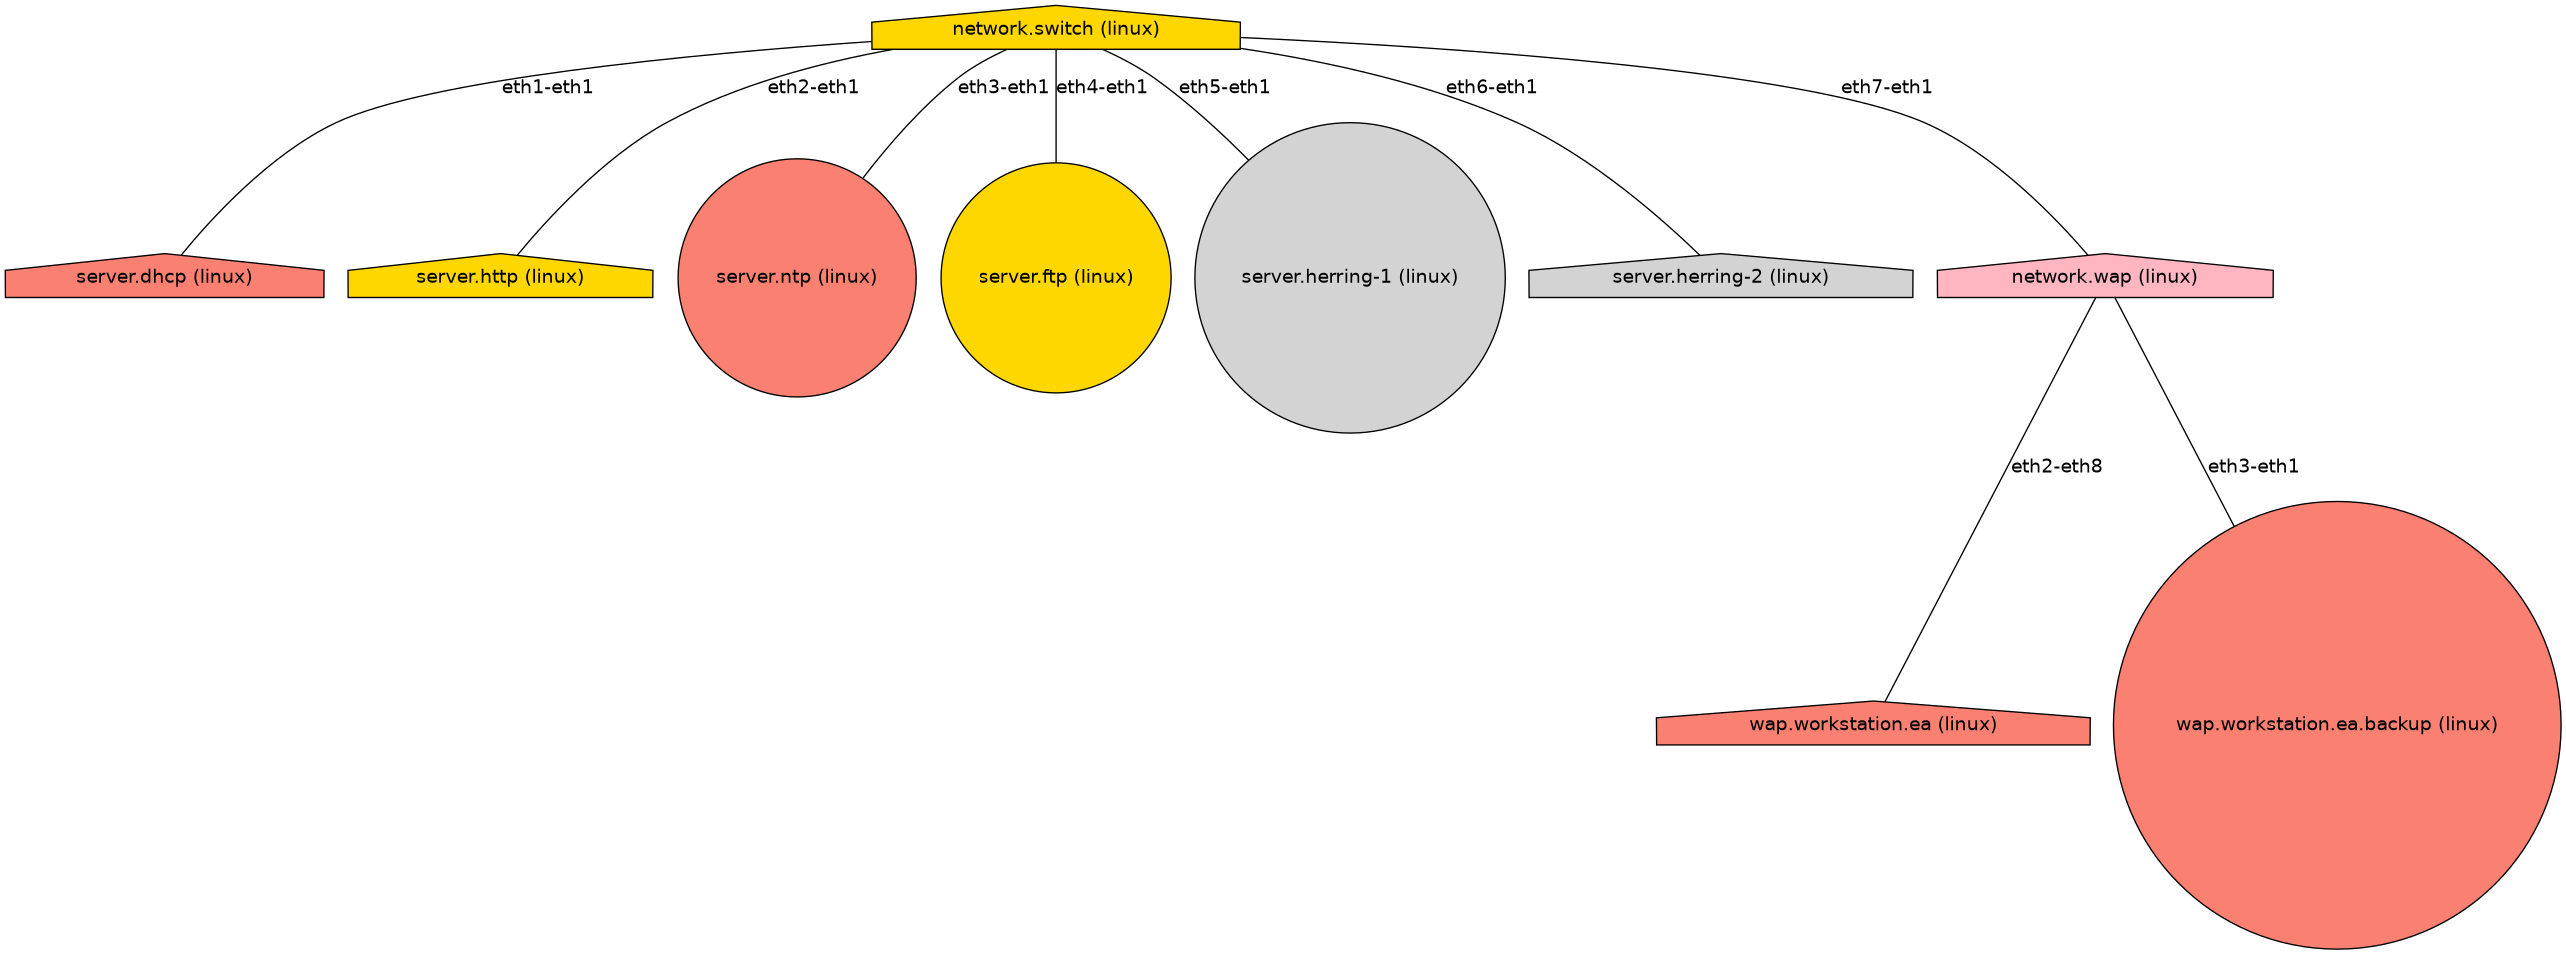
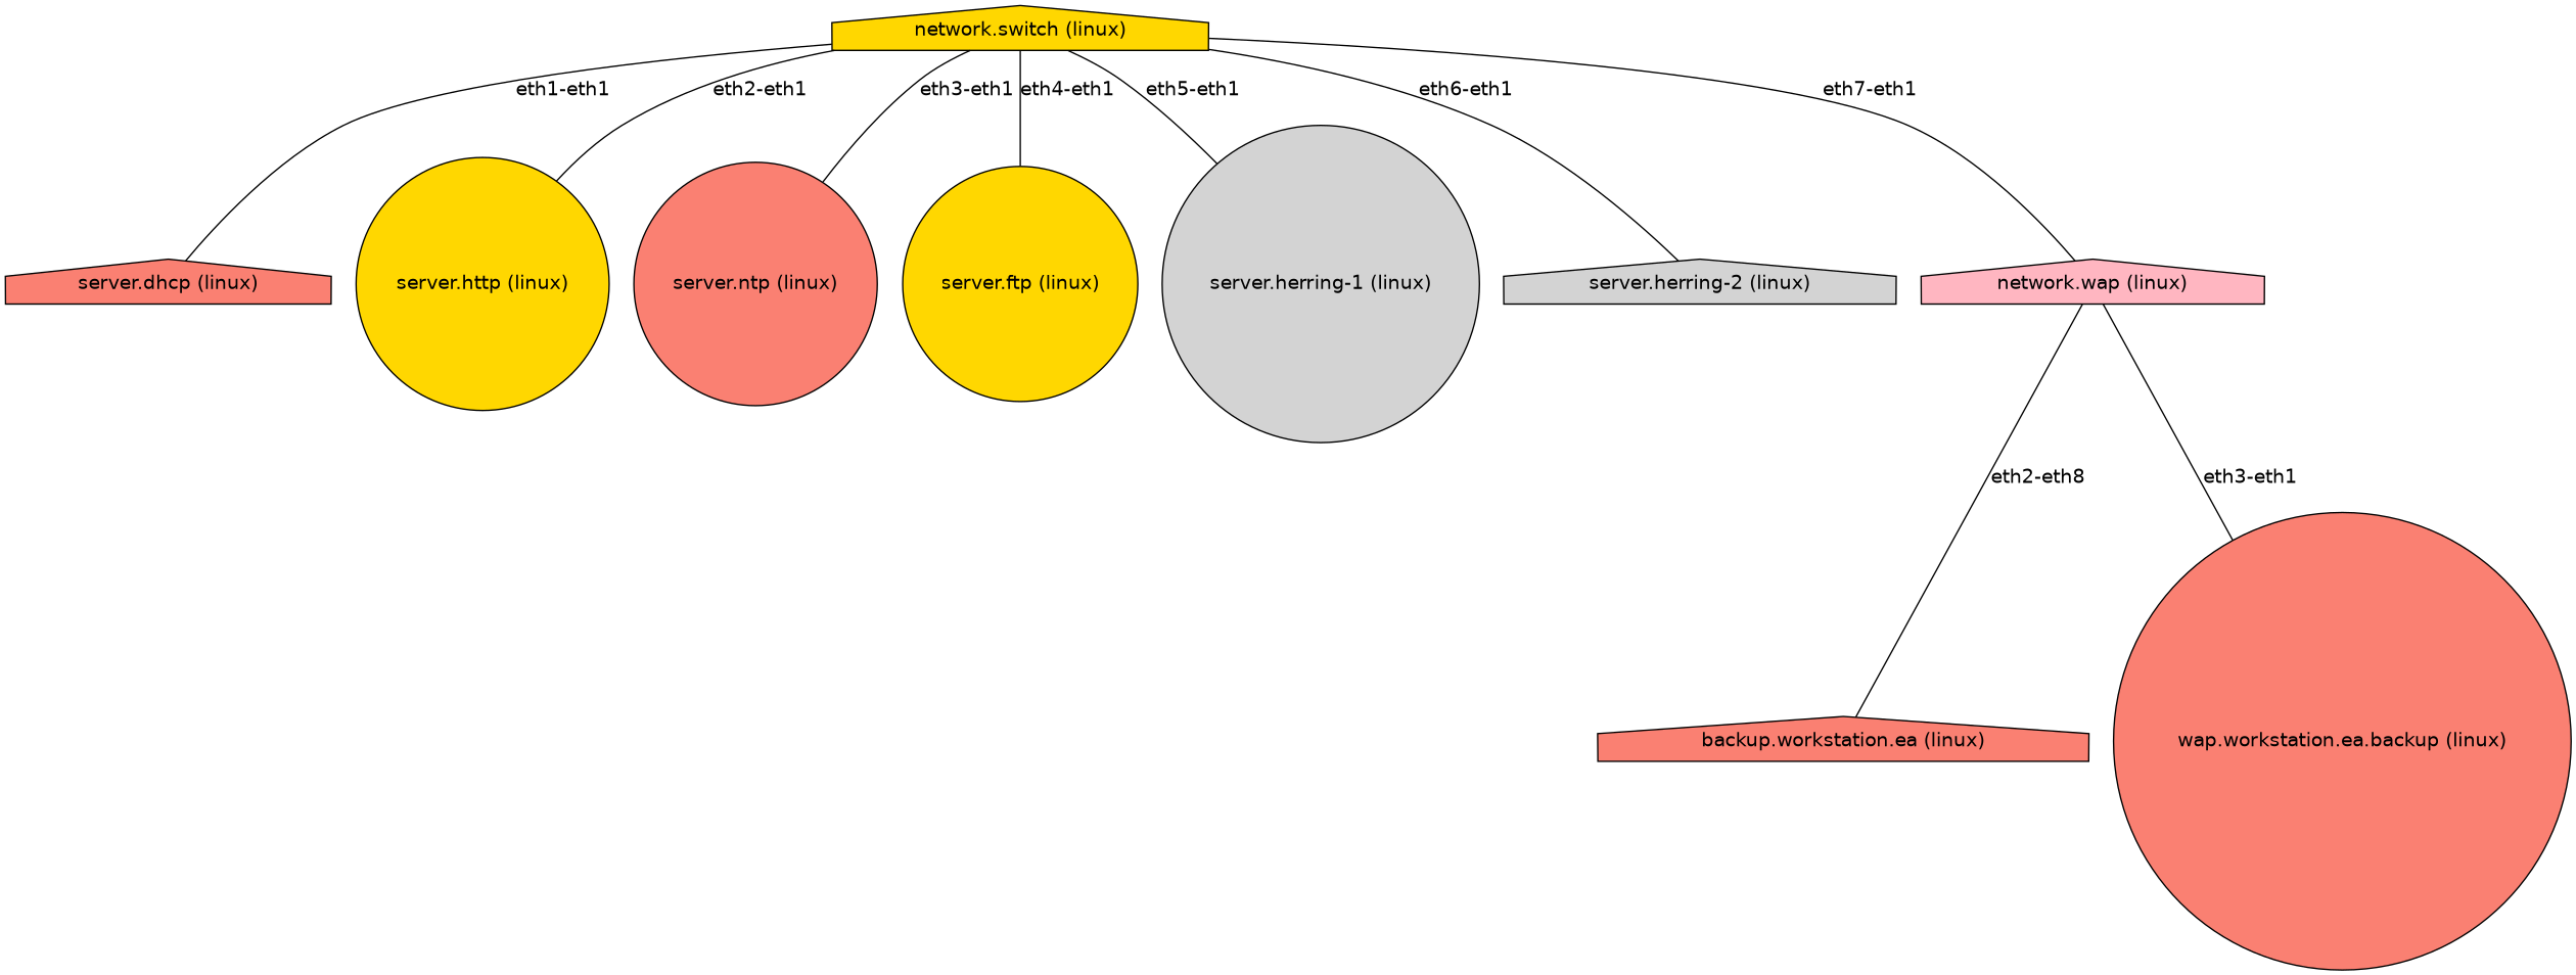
  graph {
    fontname="DejaVu Sans"
    node [fillcolor=salmon fontname="DejaVu Sans" shape=house style=filled]
    edge [fontname="DejaVu Sans"]
    n1 [fillcolor=gold label="network.switch (linux)"]
    n2 [label="server.dhcp (linux)"]
-   n3 [fillcolor=gold label="server.http (linux)"]
+   n3 [fillcolor=gold label="server.http (linux)" shape=circle]
    n4 [label="server.ntp (linux)" shape=circle]
    n5 [fillcolor=gold label="server.ftp (linux)" shape=circle]
    n6 [fillcolor=lightgrey label="server.herring-1 (linux)" shape=circle]
    n7 [fillcolor=lightgrey label="server.herring-2 (linux)"]
    n8 [fillcolor=lightpink label="network.wap (linux)"]
-   n9 [label="wap.workstation.ea (linux)"]
+   n9 [label="backup.workstation.ea (linux)"]
    n10 [label="wap.workstation.ea.backup (linux)" shape=circle]
    n1 -- n2 [label="eth1-eth1"]
    n1 -- n3 [label="eth2-eth1"]
    n1 -- n4 [label="eth3-eth1"]
    n1 -- n5 [label="eth4-eth1"]
    n1 -- n6 [label="eth5-eth1"]
    n1 -- n7 [label="eth6-eth1"]
    n1 -- n8 [label="eth7-eth1"]
    n8 -- n9 [label="eth2-eth8"]
    n8 -- n10 [label="eth3-eth1"]
  }
